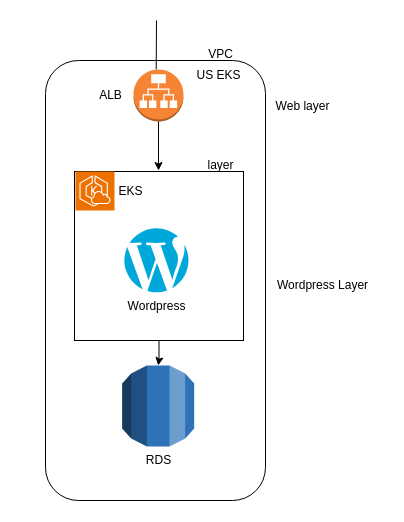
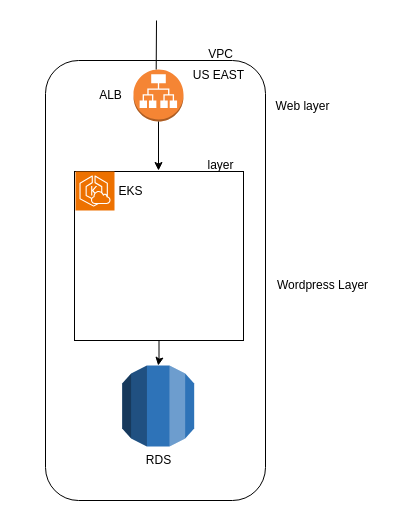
  <mxCell id="0" />
  <mxCell id="1" parent="0" />
  <mxCell id="2" value="" style="rounded=1;whiteSpace=wrap;html=1;" vertex="1" parent="1"><mxGeometry x="45" y="60" width="220" height="440" as="geometry" /></mxCell>
  <mxCell id="3" style="edgeStyle=orthogonalEdgeStyle;rounded=0;orthogonalLoop=1;jettySize=auto;html=1;" edge="1" parent="1" source="4" target="7"><mxGeometry relative="1" as="geometry" /></mxCell>
  <mxCell id="4" value="" style="whiteSpace=wrap;html=1;aspect=fixed;" vertex="1" parent="1"><mxGeometry x="74" y="171" width="169" height="169" as="geometry" /></mxCell>
  <mxCell id="5" value="VPC" style="text;html=1;align=center;verticalAlign=middle;resizable=0;points=[];autosize=1;strokeColor=none;fillColor=none;" vertex="1" parent="1"><mxGeometry x="195" y="39" width="50" height="30" as="geometry" /></mxCell>
  <mxCell id="6" value="" style="sketch=0;points=[[0,0,0],[0.25,0,0],[0.5,0,0],[0.75,0,0],[1,0,0],[0,1,0],[0.25,1,0],[0.5,1,0],[0.75,1,0],[1,1,0],[0,0.25,0],[0,0.5,0],[0,0.75,0],[1,0.25,0],[1,0.5,0],[1,0.75,0]];outlineConnect=0;fontColor=#232F3E;fillColor=#ED7100;strokeColor=#ffffff;dashed=0;verticalLabelPosition=bottom;verticalAlign=top;align=center;html=1;fontSize=12;fontStyle=0;aspect=fixed;shape=mxgraph.aws4.resourceIcon;resIcon=mxgraph.aws4.eks_cloud;" vertex="1" parent="1"><mxGeometry x="75" y="171" width="39" height="39" as="geometry" /></mxCell>
  <mxCell id="7" value="RDS" style="outlineConnect=0;dashed=0;verticalLabelPosition=bottom;verticalAlign=top;align=center;html=1;shape=mxgraph.aws3.rds;fillColor=#2E73B8;gradientColor=none;" vertex="1" parent="1"><mxGeometry x="121.69" y="365" width="72" height="81" as="geometry" /></mxCell>
  <mxCell id="8" value="EKS" style="text;html=1;align=center;verticalAlign=middle;resizable=0;points=[];autosize=1;strokeColor=none;fillColor=none;" vertex="1" parent="1"><mxGeometry x="105" y="175.5" width="50" height="30" as="geometry" /></mxCell>
  <mxCell id="9" value="" style="outlineConnect=0;dashed=0;verticalLabelPosition=bottom;verticalAlign=top;align=center;html=1;shape=mxgraph.aws3.application_load_balancer;fillColor=#F58534;gradientColor=none;" vertex="1" parent="1"><mxGeometry x="133" y="69" width="50" height="52" as="geometry" /></mxCell>
  <mxCell id="10" style="edgeStyle=orthogonalEdgeStyle;rounded=0;orthogonalLoop=1;jettySize=auto;html=1;" edge="1" parent="1" source="9"><mxGeometry relative="1" as="geometry"><mxPoint x="158" y="170" as="targetPoint" /></mxGeometry></mxCell>
- <mxCell id="11" value="Wordpress" style="dashed=0;outlineConnect=0;html=1;align=center;labelPosition=center;verticalLabelPosition=bottom;verticalAlign=top;shape=mxgraph.weblogos.wordpress;fillColor=#00A7DA;strokeColor=none" vertex="1" parent="1"><mxGeometry x="123" y="227" width="66.6" height="65.4" as="geometry" /></mxCell>
  <mxCell id="12" value="" style="endArrow=none;html=1;rounded=0;" edge="1" parent="1"><mxGeometry width="50" height="50" relative="1" as="geometry"><mxPoint x="155.69" y="69" as="sourcePoint" /><mxPoint x="156" y="20" as="targetPoint" /></mxGeometry></mxCell>
  <mxCell id="13" value="Wordpress Layer" style="text;html=1;align=center;verticalAlign=middle;resizable=0;points=[];autosize=1;strokeColor=none;fillColor=none;" vertex="1" parent="1"><mxGeometry x="262" y="270" width="120" height="30" as="geometry" /></mxCell>
  <mxCell id="14" value="Web layer" style="text;html=1;align=center;verticalAlign=middle;resizable=0;points=[];autosize=1;strokeColor=none;fillColor=none;" vertex="1" parent="1"><mxGeometry x="262" y="91" width="80" height="30" as="geometry" /></mxCell>
  <mxCell id="15" value="ALB" style="text;html=1;align=center;verticalAlign=middle;resizable=0;points=[];autosize=1;strokeColor=none;fillColor=none;" vertex="1" parent="1"><mxGeometry x="85" y="80" width="50" height="30" as="geometry" /></mxCell>
  <mxCell id="16" value="&amp;nbsp;" style="text;html=1;align=center;verticalAlign=middle;resizable=0;points=[];autosize=1;strokeColor=none;fillColor=none;" vertex="1" parent="1"><mxGeometry x="20" y="230" width="30" height="30" as="geometry" /></mxCell>
- <mxCell id="17" value="US EKS" style="text;html=1;align=center;verticalAlign=middle;resizable=0;points=[];autosize=1;strokeColor=none;fillColor=none;" vertex="1" parent="1"><mxGeometry x="183" y="60" width="70" height="30" as="geometry" /></mxCell>
+ <mxCell id="17" value="US EAST" style="text;html=1;align=center;verticalAlign=middle;resizable=0;points=[];autosize=1;strokeColor=none;fillColor=none;" vertex="1" parent="1"><mxGeometry x="183" y="60" width="70" height="30" as="geometry" /></mxCell>
  <mxCell id="18" value="layer" style="text;html=1;align=center;verticalAlign=middle;resizable=0;points=[];autosize=1;strokeColor=none;fillColor=none;" vertex="1" parent="1"><mxGeometry x="189.6" y="150" width="60" height="30" as="geometry" /></mxCell>
